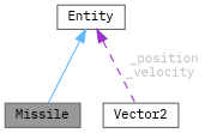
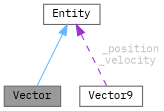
  digraph {
    fontname="IBM Plex Mono"
    node [color=gray40 fillcolor=white fontname="IBM Plex Mono" fontsize=10 shape=box style=filled]
    edge [dir=back fontname="IBM Plex Mono" fontsize=10 labelfontname=Helvetica labelfontsize=10]
-   n1 [fillcolor=grey60 fontcolor=black height=0.2 label=Missile width=0.4]
+   n1 [fillcolor=grey60 fontcolor=black height=0.2 label=Vector width=0.4]
    n2 [height=0.2 label=Entity width=0.4]
-   n3 [height=0.2 label=Vector2 width=0.4]
+   n3 [height=0.2 label=Vector9 width=0.4]
    n2 -> n1 [color=steelblue1 style=solid]
    n2 -> n3 [color=darkorchid3 fontcolor=grey label=" _position\n_velocity" style=dashed]
  }
